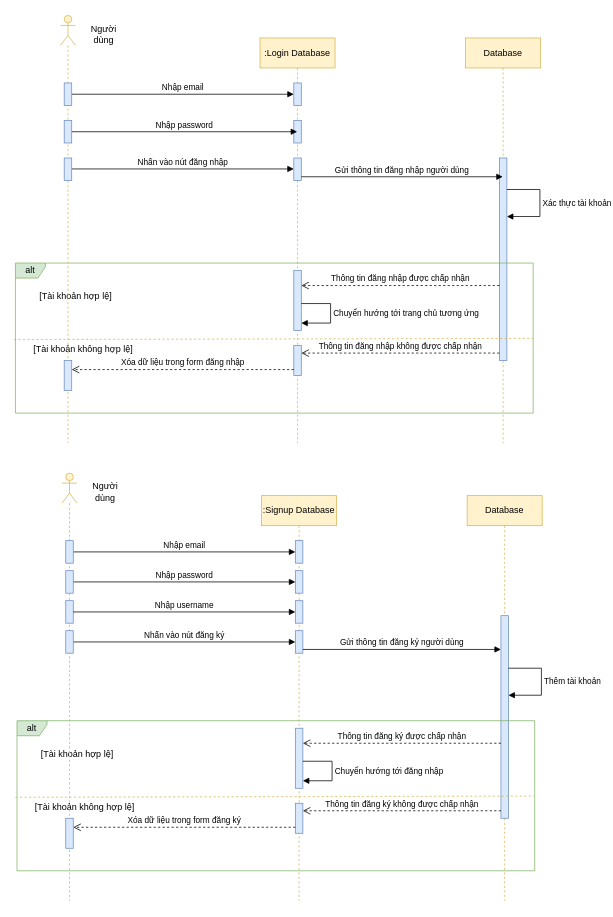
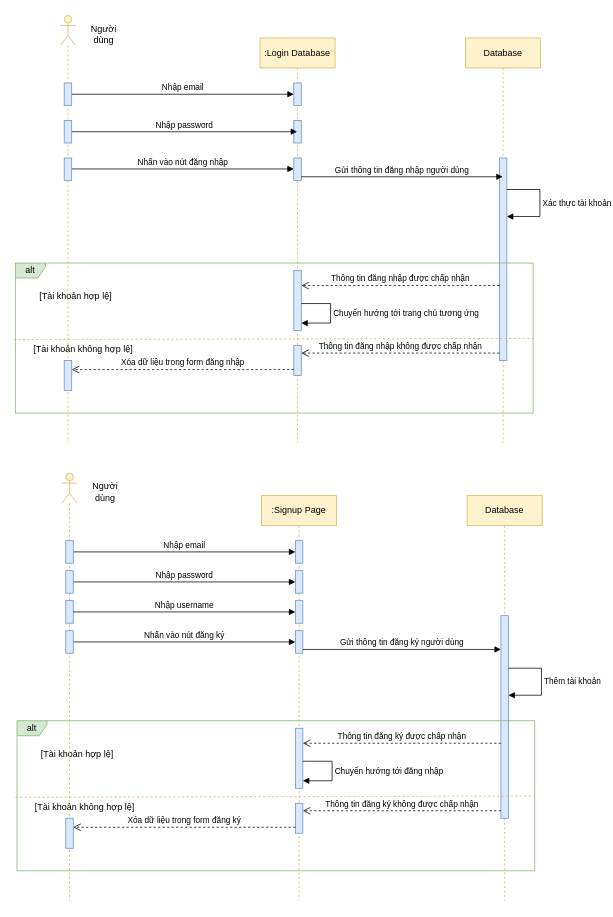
  <mxCell id="0" />
  <mxCell id="1" parent="0" />
  <mxCell id="2" value=":Login Database" style="shape=umlLifeline;perimeter=lifelinePerimeter;whiteSpace=wrap;html=1;container=0;dropTarget=0;collapsible=0;recursiveResize=0;outlineConnect=0;portConstraint=eastwest;newEdgeStyle={&quot;edgeStyle&quot;:&quot;elbowEdgeStyle&quot;,&quot;elbow&quot;:&quot;vertical&quot;,&quot;curved&quot;:0,&quot;rounded&quot;:0};fillColor=#fff2cc;strokeColor=#d6b656;" parent="1" vertex="1"><mxGeometry x="346.07" y="50" width="100" height="540" as="geometry" /></mxCell>
  <mxCell id="3" value="" style="html=1;points=[];perimeter=orthogonalPerimeter;outlineConnect=0;targetShapes=umlLifeline;portConstraint=eastwest;newEdgeStyle={&quot;edgeStyle&quot;:&quot;elbowEdgeStyle&quot;,&quot;elbow&quot;:&quot;vertical&quot;,&quot;curved&quot;:0,&quot;rounded&quot;:0};fillColor=#dae8fc;strokeColor=#6c8ebf;" parent="2" vertex="1"><mxGeometry x="45" y="60" width="10" height="30" as="geometry" /></mxCell>
  <mxCell id="4" value="" style="html=1;points=[[0,0,0,0,5],[0,1,0,0,-5],[1,0,0,0,5],[1,1,0,0,-5]];perimeter=orthogonalPerimeter;outlineConnect=0;targetShapes=umlLifeline;portConstraint=eastwest;newEdgeStyle={&quot;curved&quot;:0,&quot;rounded&quot;:0};fillColor=#dae8fc;strokeColor=#6c8ebf;" parent="2" vertex="1"><mxGeometry x="45" y="110" width="10" height="30" as="geometry" /></mxCell>
  <mxCell id="5" value="" style="html=1;points=[[0,0,0,0,5],[0,1,0,0,-5],[1,0,0,0,5],[1,1,0,0,-5]];perimeter=orthogonalPerimeter;outlineConnect=0;targetShapes=umlLifeline;portConstraint=eastwest;newEdgeStyle={&quot;curved&quot;:0,&quot;rounded&quot;:0};fillColor=#dae8fc;strokeColor=#6c8ebf;" parent="2" vertex="1"><mxGeometry x="45" y="160" width="10" height="30" as="geometry" /></mxCell>
  <mxCell id="6" value="Database" style="shape=umlLifeline;perimeter=lifelinePerimeter;whiteSpace=wrap;html=1;container=0;dropTarget=0;collapsible=0;recursiveResize=0;outlineConnect=0;portConstraint=eastwest;newEdgeStyle={&quot;edgeStyle&quot;:&quot;elbowEdgeStyle&quot;,&quot;elbow&quot;:&quot;vertical&quot;,&quot;curved&quot;:0,&quot;rounded&quot;:0};fillColor=#fff2cc;strokeColor=#d6b656;" parent="1" vertex="1"><mxGeometry x="620.07" y="50" width="100" height="540" as="geometry" /></mxCell>
  <mxCell id="7" value="" style="html=1;points=[];perimeter=orthogonalPerimeter;outlineConnect=0;targetShapes=umlLifeline;portConstraint=eastwest;newEdgeStyle={&quot;edgeStyle&quot;:&quot;elbowEdgeStyle&quot;,&quot;elbow&quot;:&quot;vertical&quot;,&quot;curved&quot;:0,&quot;rounded&quot;:0};fillColor=#dae8fc;strokeColor=#6c8ebf;" parent="6" vertex="1"><mxGeometry x="45" y="160" width="10" height="270" as="geometry" /></mxCell>
  <mxCell id="8" value="Xác thực tài khoản" style="html=1;align=left;spacingLeft=2;endArrow=block;rounded=0;edgeStyle=orthogonalEdgeStyle;curved=0;rounded=0;" parent="6" source="7" target="7" edge="1"><mxGeometry relative="1" as="geometry"><mxPoint x="60.93" y="201.5" as="sourcePoint" /><Array as="points"><mxPoint x="99" y="202" /><mxPoint x="99" y="238" /></Array><mxPoint x="55.001" y="238.5" as="targetPoint" /></mxGeometry></mxCell>
  <mxCell id="9" value="Nhập email" style="html=1;verticalAlign=bottom;endArrow=block;curved=0;rounded=0;" parent="1" source="23" target="3" edge="1"><mxGeometry width="80" relative="1" as="geometry"><mxPoint x="210.07" y="240" as="sourcePoint" /><mxPoint x="440.07" y="280" as="targetPoint" /></mxGeometry></mxCell>
  <mxCell id="10" value="Nhập password" style="html=1;verticalAlign=bottom;endArrow=block;curved=0;rounded=0;" parent="1" source="24" target="2" edge="1"><mxGeometry width="80" relative="1" as="geometry"><mxPoint x="120.07" y="135" as="sourcePoint" /><mxPoint x="401.07" y="135" as="targetPoint" /></mxGeometry></mxCell>
  <mxCell id="11" value="Nhấn vào nút đăng nhập" style="html=1;verticalAlign=bottom;endArrow=block;curved=0;rounded=0;entryX=0;entryY=0;entryDx=0;entryDy=5;entryPerimeter=0;" parent="1" source="25" edge="1"><mxGeometry width="80" relative="1" as="geometry"><mxPoint x="140.07" y="240" as="sourcePoint" /><mxPoint x="391.07" y="224.58" as="targetPoint" /></mxGeometry></mxCell>
  <mxCell id="12" value="Gửi thông tin đăng nhập người dùng" style="html=1;verticalAlign=bottom;endArrow=block;curved=0;rounded=0;exitX=1;exitY=1;exitDx=0;exitDy=-5;exitPerimeter=0;" parent="1" source="5" target="6" edge="1"><mxGeometry width="80" relative="1" as="geometry"><mxPoint x="510.07" y="270" as="sourcePoint" /><mxPoint x="590.07" y="270" as="targetPoint" /></mxGeometry></mxCell>
  <mxCell id="13" value="alt" style="shape=umlFrame;whiteSpace=wrap;html=1;pointerEvents=0;width=40;height=20;fillColor=#d5e8d4;strokeColor=#82b366;" parent="1" vertex="1"><mxGeometry x="20.07" y="350" width="690" height="200" as="geometry" /></mxCell>
  <mxCell id="14" value="" style="endArrow=none;dashed=1;html=1;rounded=0;entryX=1;entryY=0.502;entryDx=0;entryDy=0;entryPerimeter=0;exitX=-0.003;exitY=0.51;exitDx=0;exitDy=0;exitPerimeter=0;fillColor=#fff2cc;strokeColor=#d6b656;" parent="1" source="13" target="13" edge="1"><mxGeometry width="50" height="50" relative="1" as="geometry"><mxPoint x="390.07" y="460" as="sourcePoint" /><mxPoint x="440.07" y="410" as="targetPoint" /></mxGeometry></mxCell>
  <mxCell id="15" value="" style="html=1;points=[[0,0,0,0,5],[0,1,0,0,-5],[1,0,0,0,5],[1,1,0,0,-5]];perimeter=orthogonalPerimeter;outlineConnect=0;targetShapes=umlLifeline;portConstraint=eastwest;newEdgeStyle={&quot;curved&quot;:0,&quot;rounded&quot;:0};fillColor=#dae8fc;strokeColor=#6c8ebf;" parent="1" vertex="1"><mxGeometry x="391.07" y="360" width="10" height="80" as="geometry" /></mxCell>
  <mxCell id="16" value="Thông tin đăng nhập được chấp nhận" style="html=1;verticalAlign=bottom;endArrow=open;dashed=1;endSize=8;curved=0;rounded=0;" parent="1" edge="1"><mxGeometry relative="1" as="geometry"><mxPoint x="665.07" y="380" as="sourcePoint" /><mxPoint x="401.07" y="380" as="targetPoint" /></mxGeometry></mxCell>
  <mxCell id="17" value="Chuyển hướng tới trang chủ tương ứng" style="html=1;align=left;spacingLeft=2;endArrow=block;rounded=0;edgeStyle=orthogonalEdgeStyle;curved=0;rounded=0;" parent="1" source="15" target="15" edge="1"><mxGeometry relative="1" as="geometry"><mxPoint x="420.07" y="404" as="sourcePoint" /><Array as="points"><mxPoint x="440.07" y="404" /><mxPoint x="440.07" y="430" /></Array><mxPoint x="420.07" y="440" as="targetPoint" /></mxGeometry></mxCell>
  <mxCell id="18" value="[Tài khoản hợp lệ]" style="text;html=1;align=center;verticalAlign=middle;resizable=0;points=[];autosize=1;strokeColor=none;fillColor=none;" parent="1" vertex="1"><mxGeometry x="40.07" y="380" width="120" height="30" as="geometry" /></mxCell>
  <mxCell id="19" value="[Tài khoản không hợp lệ]" style="text;html=1;align=center;verticalAlign=middle;resizable=0;points=[];autosize=1;strokeColor=none;fillColor=none;" parent="1" vertex="1"><mxGeometry x="30.07" y="450" width="160" height="30" as="geometry" /></mxCell>
  <mxCell id="20" value="" style="html=1;points=[[0,0,0,0,5],[0,1,0,0,-5],[1,0,0,0,5],[1,1,0,0,-5]];perimeter=orthogonalPerimeter;outlineConnect=0;targetShapes=umlLifeline;portConstraint=eastwest;newEdgeStyle={&quot;curved&quot;:0,&quot;rounded&quot;:0};fillColor=#dae8fc;strokeColor=#6c8ebf;" parent="1" vertex="1"><mxGeometry x="391.07" y="460" width="10" height="40" as="geometry" /></mxCell>
  <mxCell id="21" value="Thông tin đăng nhập không được chấp nhận" style="html=1;verticalAlign=bottom;endArrow=open;dashed=1;endSize=8;curved=0;rounded=0;" parent="1" edge="1"><mxGeometry relative="1" as="geometry"><mxPoint x="665.07" y="470" as="sourcePoint" /><mxPoint x="401.07" y="470" as="targetPoint" /></mxGeometry></mxCell>
  <mxCell id="22" value="" style="shape=umlLifeline;perimeter=lifelinePerimeter;whiteSpace=wrap;html=1;container=1;dropTarget=0;collapsible=0;recursiveResize=0;outlineConnect=0;portConstraint=eastwest;newEdgeStyle={&quot;curved&quot;:0,&quot;rounded&quot;:0};participant=umlActor;fillColor=#fff2cc;strokeColor=#d6b656;" parent="1" vertex="1"><mxGeometry x="80.07" y="20" width="20" height="570" as="geometry" /></mxCell>
  <mxCell id="23" value="" style="html=1;points=[[0,0,0,0,5],[0,1,0,0,-5],[1,0,0,0,5],[1,1,0,0,-5]];perimeter=orthogonalPerimeter;outlineConnect=0;targetShapes=umlLifeline;portConstraint=eastwest;newEdgeStyle={&quot;curved&quot;:0,&quot;rounded&quot;:0};fillColor=#dae8fc;strokeColor=#6c8ebf;" parent="22" vertex="1"><mxGeometry x="5" y="90" width="10" height="30" as="geometry" /></mxCell>
  <mxCell id="24" value="" style="html=1;points=[[0,0,0,0,5],[0,1,0,0,-5],[1,0,0,0,5],[1,1,0,0,-5]];perimeter=orthogonalPerimeter;outlineConnect=0;targetShapes=umlLifeline;portConstraint=eastwest;newEdgeStyle={&quot;curved&quot;:0,&quot;rounded&quot;:0};fillColor=#dae8fc;strokeColor=#6c8ebf;" parent="22" vertex="1"><mxGeometry x="5" y="140" width="10" height="30" as="geometry" /></mxCell>
  <mxCell id="25" value="" style="html=1;points=[[0,0,0,0,5],[0,1,0,0,-5],[1,0,0,0,5],[1,1,0,0,-5]];perimeter=orthogonalPerimeter;outlineConnect=0;targetShapes=umlLifeline;portConstraint=eastwest;newEdgeStyle={&quot;curved&quot;:0,&quot;rounded&quot;:0};fillColor=#dae8fc;strokeColor=#6c8ebf;" parent="22" vertex="1"><mxGeometry x="5" y="190" width="10" height="30" as="geometry" /></mxCell>
  <mxCell id="26" value="" style="html=1;points=[[0,0,0,0,5],[0,1,0,0,-5],[1,0,0,0,5],[1,1,0,0,-5]];perimeter=orthogonalPerimeter;outlineConnect=0;targetShapes=umlLifeline;portConstraint=eastwest;newEdgeStyle={&quot;curved&quot;:0,&quot;rounded&quot;:0};fillColor=#dae8fc;strokeColor=#6c8ebf;" parent="22" vertex="1"><mxGeometry x="5" y="460" width="10" height="40" as="geometry" /></mxCell>
  <mxCell id="27" value="Xóa dữ liệu trong form đăng nhập" style="html=1;verticalAlign=bottom;endArrow=open;dashed=1;endSize=8;curved=0;rounded=0;" parent="1" target="26" edge="1"><mxGeometry x="0.001" relative="1" as="geometry"><mxPoint x="391.07" y="492" as="sourcePoint" /><mxPoint x="85.07" y="492" as="targetPoint" /><mxPoint as="offset" /></mxGeometry></mxCell>
  <mxCell id="28" value="Người dùng" style="text;html=1;strokeColor=none;fillColor=none;align=center;verticalAlign=middle;whiteSpace=wrap;rounded=0;" parent="1" vertex="1"><mxGeometry x="108" y="30" width="60" height="30" as="geometry" /></mxCell>
- <mxCell id="29" value=":Signup Database" style="shape=umlLifeline;perimeter=lifelinePerimeter;whiteSpace=wrap;html=1;container=0;dropTarget=0;collapsible=0;recursiveResize=0;outlineConnect=0;portConstraint=eastwest;newEdgeStyle={&quot;edgeStyle&quot;:&quot;elbowEdgeStyle&quot;,&quot;elbow&quot;:&quot;vertical&quot;,&quot;curved&quot;:0,&quot;rounded&quot;:0};fillColor=#fff2cc;strokeColor=#d6b656;" parent="1" vertex="1"><mxGeometry x="348.14" y="660" width="100" height="540" as="geometry" /></mxCell>
+ <mxCell id="29" value=":Signup Page" style="shape=umlLifeline;perimeter=lifelinePerimeter;whiteSpace=wrap;html=1;container=0;dropTarget=0;collapsible=0;recursiveResize=0;outlineConnect=0;portConstraint=eastwest;newEdgeStyle={&quot;edgeStyle&quot;:&quot;elbowEdgeStyle&quot;,&quot;elbow&quot;:&quot;vertical&quot;,&quot;curved&quot;:0,&quot;rounded&quot;:0};fillColor=#fff2cc;strokeColor=#d6b656;" parent="1" vertex="1"><mxGeometry x="348.14" y="660" width="100" height="540" as="geometry" /></mxCell>
  <mxCell id="30" value="" style="html=1;points=[];perimeter=orthogonalPerimeter;outlineConnect=0;targetShapes=umlLifeline;portConstraint=eastwest;newEdgeStyle={&quot;edgeStyle&quot;:&quot;elbowEdgeStyle&quot;,&quot;elbow&quot;:&quot;vertical&quot;,&quot;curved&quot;:0,&quot;rounded&quot;:0};fillColor=#dae8fc;strokeColor=#6c8ebf;" parent="29" vertex="1"><mxGeometry x="45" y="60" width="10" height="30" as="geometry" /></mxCell>
  <mxCell id="31" value="" style="html=1;points=[[0,0,0,0,5],[0,1,0,0,-5],[1,0,0,0,5],[1,1,0,0,-5]];perimeter=orthogonalPerimeter;outlineConnect=0;targetShapes=umlLifeline;portConstraint=eastwest;newEdgeStyle={&quot;curved&quot;:0,&quot;rounded&quot;:0};fillColor=#dae8fc;strokeColor=#6c8ebf;" parent="29" vertex="1"><mxGeometry x="45" y="100" width="10" height="30" as="geometry" /></mxCell>
  <mxCell id="32" value="" style="html=1;points=[[0,0,0,0,5],[0,1,0,0,-5],[1,0,0,0,5],[1,1,0,0,-5]];perimeter=orthogonalPerimeter;outlineConnect=0;targetShapes=umlLifeline;portConstraint=eastwest;newEdgeStyle={&quot;curved&quot;:0,&quot;rounded&quot;:0};fillColor=#dae8fc;strokeColor=#6c8ebf;" parent="29" vertex="1"><mxGeometry x="45" y="140" width="10" height="30" as="geometry" /></mxCell>
  <mxCell id="33" value="" style="html=1;points=[[0,0,0,0,5],[0,1,0,0,-5],[1,0,0,0,5],[1,1,0,0,-5]];perimeter=orthogonalPerimeter;outlineConnect=0;targetShapes=umlLifeline;portConstraint=eastwest;newEdgeStyle={&quot;curved&quot;:0,&quot;rounded&quot;:0};fillColor=#dae8fc;strokeColor=#6c8ebf;" parent="29" vertex="1"><mxGeometry x="45" y="180" width="10" height="30" as="geometry" /></mxCell>
  <mxCell id="34" value="Database" style="shape=umlLifeline;perimeter=lifelinePerimeter;whiteSpace=wrap;html=1;container=0;dropTarget=0;collapsible=0;recursiveResize=0;outlineConnect=0;portConstraint=eastwest;newEdgeStyle={&quot;edgeStyle&quot;:&quot;elbowEdgeStyle&quot;,&quot;elbow&quot;:&quot;vertical&quot;,&quot;curved&quot;:0,&quot;rounded&quot;:0};fillColor=#fff2cc;strokeColor=#d6b656;" parent="1" vertex="1"><mxGeometry x="622.14" y="660" width="100" height="540" as="geometry" /></mxCell>
  <mxCell id="35" value="" style="html=1;points=[];perimeter=orthogonalPerimeter;outlineConnect=0;targetShapes=umlLifeline;portConstraint=eastwest;newEdgeStyle={&quot;edgeStyle&quot;:&quot;elbowEdgeStyle&quot;,&quot;elbow&quot;:&quot;vertical&quot;,&quot;curved&quot;:0,&quot;rounded&quot;:0};fillColor=#dae8fc;strokeColor=#6c8ebf;" parent="34" vertex="1"><mxGeometry x="45" y="160" width="10" height="270" as="geometry" /></mxCell>
  <mxCell id="36" value="Thêm tài khoản" style="html=1;align=left;spacingLeft=2;endArrow=block;rounded=0;edgeStyle=orthogonalEdgeStyle;curved=0;rounded=0;" parent="34" edge="1"><mxGeometry relative="1" as="geometry"><mxPoint x="55" y="230" as="sourcePoint" /><Array as="points"><mxPoint x="99" y="230" /><mxPoint x="99" y="266" /></Array><mxPoint x="55" y="266" as="targetPoint" /></mxGeometry></mxCell>
  <mxCell id="37" value="Nhập email" style="html=1;verticalAlign=bottom;endArrow=block;curved=0;rounded=0;" parent="1" source="51" target="30" edge="1"><mxGeometry width="80" relative="1" as="geometry"><mxPoint x="212.14" y="850" as="sourcePoint" /><mxPoint x="442.14" y="890" as="targetPoint" /></mxGeometry></mxCell>
  <mxCell id="38" value="Nhập password" style="html=1;verticalAlign=bottom;endArrow=block;curved=0;rounded=0;" parent="1" source="52" target="31" edge="1"><mxGeometry width="80" relative="1" as="geometry"><mxPoint x="122.14" y="745" as="sourcePoint" /><mxPoint x="403.14" y="745" as="targetPoint" /></mxGeometry></mxCell>
  <mxCell id="39" value="Nhấn vào nút đăng ký" style="html=1;verticalAlign=bottom;endArrow=block;curved=0;rounded=0;" parent="1" source="53" target="33" edge="1"><mxGeometry width="80" relative="1" as="geometry"><mxPoint x="142.14" y="850" as="sourcePoint" /><mxPoint x="393.14" y="834.58" as="targetPoint" /></mxGeometry></mxCell>
  <mxCell id="40" value="Gửi thông tin đăng ký người dùng" style="html=1;verticalAlign=bottom;endArrow=block;curved=0;rounded=0;exitX=1;exitY=1;exitDx=0;exitDy=-5;exitPerimeter=0;" parent="1" source="33" target="35" edge="1"><mxGeometry x="0.001" width="80" relative="1" as="geometry"><mxPoint x="512.14" y="880" as="sourcePoint" /><mxPoint x="592.14" y="880" as="targetPoint" /><mxPoint as="offset" /></mxGeometry></mxCell>
  <mxCell id="41" value="alt" style="shape=umlFrame;whiteSpace=wrap;html=1;pointerEvents=0;width=40;height=20;fillColor=#d5e8d4;strokeColor=#82b366;" parent="1" vertex="1"><mxGeometry x="22.14" y="960" width="690" height="200" as="geometry" /></mxCell>
  <mxCell id="42" value="" style="endArrow=none;dashed=1;html=1;rounded=0;entryX=1;entryY=0.502;entryDx=0;entryDy=0;entryPerimeter=0;exitX=-0.003;exitY=0.51;exitDx=0;exitDy=0;exitPerimeter=0;fillColor=#fff2cc;strokeColor=#d6b656;" parent="1" source="41" target="41" edge="1"><mxGeometry width="50" height="50" relative="1" as="geometry"><mxPoint x="392.14" y="1070" as="sourcePoint" /><mxPoint x="442.14" y="1020" as="targetPoint" /></mxGeometry></mxCell>
  <mxCell id="43" value="" style="html=1;points=[[0,0,0,0,5],[0,1,0,0,-5],[1,0,0,0,5],[1,1,0,0,-5]];perimeter=orthogonalPerimeter;outlineConnect=0;targetShapes=umlLifeline;portConstraint=eastwest;newEdgeStyle={&quot;curved&quot;:0,&quot;rounded&quot;:0};fillColor=#dae8fc;strokeColor=#6c8ebf;" parent="1" vertex="1"><mxGeometry x="393.14" y="970" width="10" height="80" as="geometry" /></mxCell>
  <mxCell id="44" value="Thông tin đăng ký được chấp nhận" style="html=1;verticalAlign=bottom;endArrow=open;dashed=1;endSize=8;curved=0;rounded=0;" parent="1" edge="1"><mxGeometry relative="1" as="geometry"><mxPoint x="667.14" y="990" as="sourcePoint" /><mxPoint x="403.14" y="990" as="targetPoint" /></mxGeometry></mxCell>
  <mxCell id="45" value="Chuyển hướng tới đăng nhập" style="html=1;align=left;spacingLeft=2;endArrow=block;rounded=0;edgeStyle=orthogonalEdgeStyle;curved=0;rounded=0;" parent="1" source="43" target="43" edge="1"><mxGeometry relative="1" as="geometry"><mxPoint x="422.14" y="1014" as="sourcePoint" /><Array as="points"><mxPoint x="442.14" y="1014" /><mxPoint x="442.14" y="1040" /></Array><mxPoint x="422.14" y="1050" as="targetPoint" /></mxGeometry></mxCell>
  <mxCell id="46" value="[Tài khoản hợp lệ]" style="text;html=1;align=center;verticalAlign=middle;resizable=0;points=[];autosize=1;strokeColor=none;fillColor=none;" parent="1" vertex="1"><mxGeometry x="42.14" y="990" width="120" height="30" as="geometry" /></mxCell>
  <mxCell id="47" value="[Tài khoản không hợp lệ]" style="text;html=1;align=center;verticalAlign=middle;resizable=0;points=[];autosize=1;strokeColor=none;fillColor=none;" parent="1" vertex="1"><mxGeometry x="32.14" y="1060" width="160" height="30" as="geometry" /></mxCell>
  <mxCell id="48" value="" style="html=1;points=[[0,0,0,0,5],[0,1,0,0,-5],[1,0,0,0,5],[1,1,0,0,-5]];perimeter=orthogonalPerimeter;outlineConnect=0;targetShapes=umlLifeline;portConstraint=eastwest;newEdgeStyle={&quot;curved&quot;:0,&quot;rounded&quot;:0};fillColor=#dae8fc;strokeColor=#6c8ebf;" parent="1" vertex="1"><mxGeometry x="393.14" y="1070" width="10" height="40" as="geometry" /></mxCell>
  <mxCell id="49" value="Thông tin đăng ký không được chấp nhận" style="html=1;verticalAlign=bottom;endArrow=open;dashed=1;endSize=8;curved=0;rounded=0;" parent="1" edge="1"><mxGeometry relative="1" as="geometry"><mxPoint x="667.14" y="1080" as="sourcePoint" /><mxPoint x="403.14" y="1080" as="targetPoint" /></mxGeometry></mxCell>
  <mxCell id="50" value="" style="shape=umlLifeline;perimeter=lifelinePerimeter;whiteSpace=wrap;html=1;container=1;dropTarget=0;collapsible=0;recursiveResize=0;outlineConnect=0;portConstraint=eastwest;newEdgeStyle={&quot;curved&quot;:0,&quot;rounded&quot;:0};participant=umlActor;fillColor=#fff2cc;strokeColor=#d6b656;" parent="1" vertex="1"><mxGeometry x="82.14" y="630" width="20" height="570" as="geometry" /></mxCell>
  <mxCell id="51" value="" style="html=1;points=[[0,0,0,0,5],[0,1,0,0,-5],[1,0,0,0,5],[1,1,0,0,-5]];perimeter=orthogonalPerimeter;outlineConnect=0;targetShapes=umlLifeline;portConstraint=eastwest;newEdgeStyle={&quot;curved&quot;:0,&quot;rounded&quot;:0};fillColor=#dae8fc;strokeColor=#6c8ebf;" parent="50" vertex="1"><mxGeometry x="5" y="90" width="10" height="30" as="geometry" /></mxCell>
  <mxCell id="52" value="" style="html=1;points=[[0,0,0,0,5],[0,1,0,0,-5],[1,0,0,0,5],[1,1,0,0,-5]];perimeter=orthogonalPerimeter;outlineConnect=0;targetShapes=umlLifeline;portConstraint=eastwest;newEdgeStyle={&quot;curved&quot;:0,&quot;rounded&quot;:0};fillColor=#dae8fc;strokeColor=#6c8ebf;" parent="50" vertex="1"><mxGeometry x="5" y="130" width="10" height="30" as="geometry" /></mxCell>
  <mxCell id="53" value="" style="html=1;points=[[0,0,0,0,5],[0,1,0,0,-5],[1,0,0,0,5],[1,1,0,0,-5]];perimeter=orthogonalPerimeter;outlineConnect=0;targetShapes=umlLifeline;portConstraint=eastwest;newEdgeStyle={&quot;curved&quot;:0,&quot;rounded&quot;:0};fillColor=#dae8fc;strokeColor=#6c8ebf;" parent="50" vertex="1"><mxGeometry x="5" y="210" width="10" height="30" as="geometry" /></mxCell>
  <mxCell id="54" value="" style="html=1;points=[[0,0,0,0,5],[0,1,0,0,-5],[1,0,0,0,5],[1,1,0,0,-5]];perimeter=orthogonalPerimeter;outlineConnect=0;targetShapes=umlLifeline;portConstraint=eastwest;newEdgeStyle={&quot;curved&quot;:0,&quot;rounded&quot;:0};fillColor=#dae8fc;strokeColor=#6c8ebf;" parent="50" vertex="1"><mxGeometry x="5" y="460" width="10" height="40" as="geometry" /></mxCell>
  <mxCell id="55" value="" style="html=1;points=[[0,0,0,0,5],[0,1,0,0,-5],[1,0,0,0,5],[1,1,0,0,-5]];perimeter=orthogonalPerimeter;outlineConnect=0;targetShapes=umlLifeline;portConstraint=eastwest;newEdgeStyle={&quot;curved&quot;:0,&quot;rounded&quot;:0};fillColor=#dae8fc;strokeColor=#6c8ebf;" parent="50" vertex="1"><mxGeometry x="5" y="170" width="10" height="30" as="geometry" /></mxCell>
  <mxCell id="56" value="Xóa dữ liệu trong form đăng ký" style="html=1;verticalAlign=bottom;endArrow=open;dashed=1;endSize=8;curved=0;rounded=0;" parent="1" target="54" edge="1"><mxGeometry x="0.001" relative="1" as="geometry"><mxPoint x="393.14" y="1102" as="sourcePoint" /><mxPoint x="87.14" y="1102" as="targetPoint" /><mxPoint as="offset" /></mxGeometry></mxCell>
  <mxCell id="57" value="Người dùng" style="text;html=1;strokeColor=none;fillColor=none;align=center;verticalAlign=middle;whiteSpace=wrap;rounded=0;" parent="1" vertex="1"><mxGeometry x="110.07" y="640" width="60" height="30" as="geometry" /></mxCell>
  <mxCell id="58" value="Nhập username" style="html=1;verticalAlign=bottom;endArrow=block;curved=0;rounded=0;" parent="1" source="55" target="32" edge="1"><mxGeometry x="0.003" width="80" relative="1" as="geometry"><mxPoint x="138" y="810" as="sourcePoint" /><mxPoint x="393.14" y="827" as="targetPoint" /><mxPoint as="offset" /></mxGeometry></mxCell>
